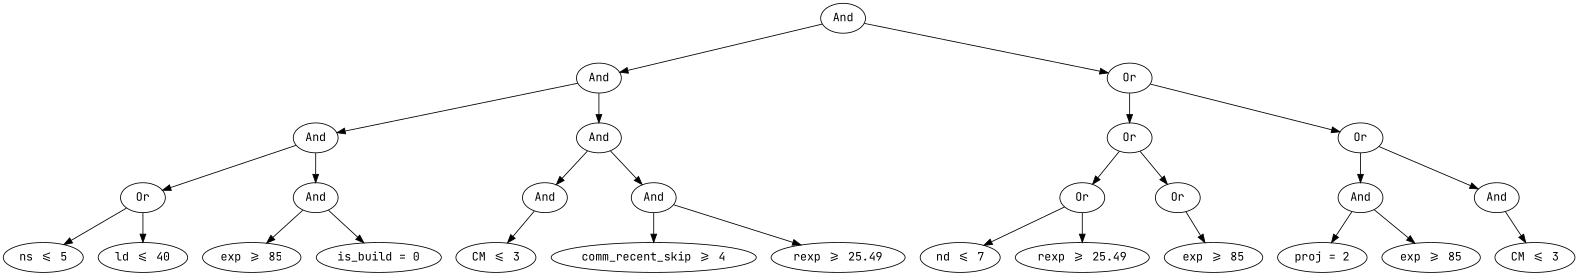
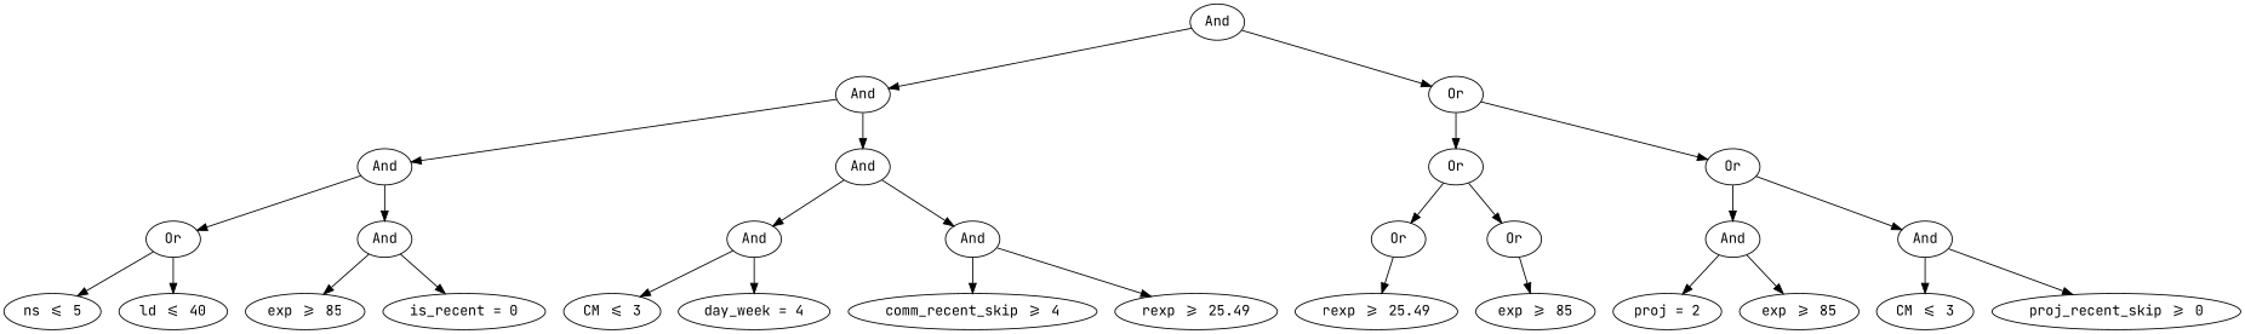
  digraph {
    fontname="JetBrains Mono"
    node [fontname="JetBrains Mono"]
    edge [fontname="JetBrains Mono"]
    n1 [height=0.5 label=And width=0.75]
    n2 [height=0.5 label=And width=0.75]
    n3 [height=0.5 label=Or width=0.75]
    n4 [height=0.5 label=And width=0.75]
    n5 [height=0.5 label=And width=0.75]
    n6 [height=0.5 label=Or width=0.75]
    n7 [height=0.5 label=Or width=0.75]
    n8 [height=0.5 label=Or width=0.75]
    n9 [height=0.5 label=And width=0.75]
    n10 [height=0.5 label=And width=0.75]
    n11 [height=0.5 label=And width=0.75]
    n12 [height=0.5 label=Or width=0.75]
    n13 [height=0.5 label=Or width=0.75]
    n14 [height=0.5 label=And width=0.75]
    n15 [height=0.5 label=And width=0.75]
    n16 [height=0.5 label="ns <= 5" width=1.0832]
    n17 [height=0.5 label="ld <= 40" width=1.1735]
    n18 [height=0.5 label="exp >= 85" width=1.336]
-   n19 [height=0.5 label="is_build = 0" width=1.4985]
+   n19 [height=0.5 label="is_recent = 0" width=1.4985]
    n20 [height=0.5 label="CM <= 3" width=1.2457]
+   n21 [height=0.5 label="day_week = 4" width=1.7151]
    n22 [height=0.5 label="comm_recent_skip >= 4" width=2.7984]
    n23 [height=0.5 label="rexp >= 25.49" width=1.7332]
-   n24 [height=0.5 label="nd <= 7" width=1.1193]
    n25 [height=0.5 label="rexp >= 25.49" width=1.7332]
    n26 [height=0.5 label="exp >= 85" width=1.336]
    n27 [height=0.5 label="proj = 2" width=1.336]
    n28 [height=0.5 label="exp >= 85" width=1.336]
    n29 [height=0.5 label="CM <= 3" width=1.2457]
+   n30 [height=0.5 label="proj_recent_skip >= 0" width=2.5637]
    n1 -> n2
    n1 -> n3
    n2 -> n4
    n2 -> n5
    n3 -> n6
    n3 -> n7
    n4 -> n8
    n4 -> n9
    n5 -> n10
    n5 -> n11
    n6 -> n12
    n6 -> n13
    n7 -> n14
    n7 -> n15
    n8 -> n16
    n8 -> n17
    n9 -> n18
    n9 -> n19
    n10 -> n20
+   n10 -> n21
    n11 -> n22
    n11 -> n23
-   n12 -> n24
    n12 -> n25
    n13 -> n26
    n14 -> n27
    n14 -> n28
    n15 -> n29
+   n15 -> n30
  }
